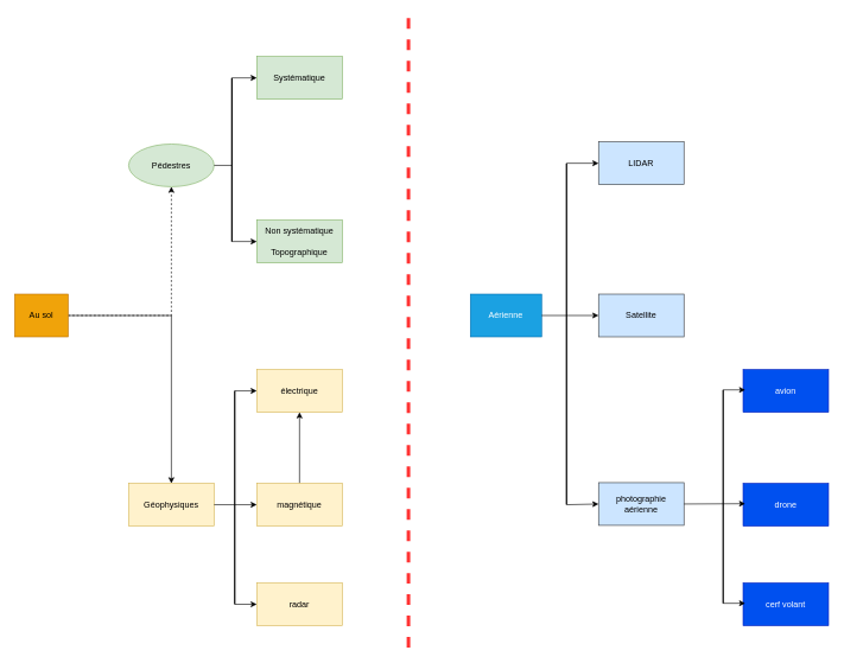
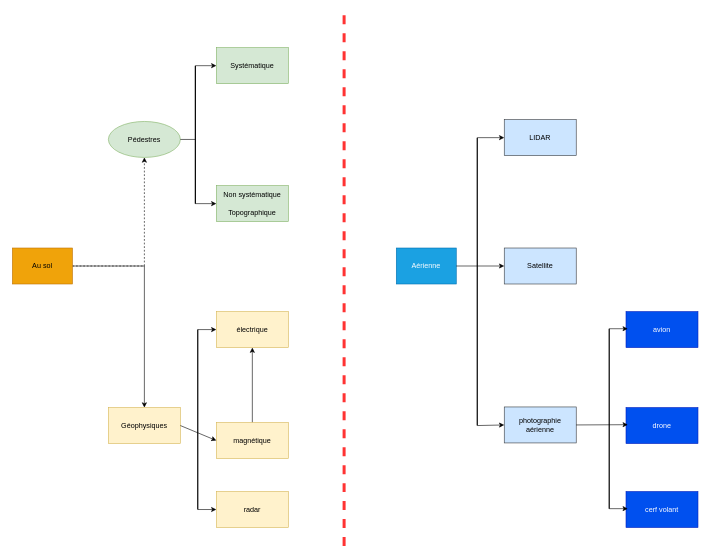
  <mxCell id="0" />
  <mxCell id="1" parent="0" />
  <mxCell id="2" style="edgeStyle=orthogonalEdgeStyle;rounded=0;orthogonalLoop=1;jettySize=auto;html=1;exitX=1;exitY=0.5;exitDx=0;exitDy=0;dashed=1;" parent="1" source="4" target="5" edge="1"><mxGeometry relative="1" as="geometry"><mxPoint x="200" y="299" as="targetPoint" /></mxGeometry></mxCell>
  <mxCell id="3" value="" style="edgeStyle=orthogonalEdgeStyle;rounded=0;orthogonalLoop=1;jettySize=auto;html=1;" parent="1" source="4" target="8" edge="1"><mxGeometry relative="1" as="geometry" /></mxCell>
- <mxCell id="4" value="Au sol" style="rounded=0;whiteSpace=wrap;html=1;fillColor=#f0a30a;strokeColor=#BD7000;fontColor=#000000;" parent="1" vertex="1"><mxGeometry x="20" y="413" width="75" height="60" as="geometry" /></mxCell>
+ <mxCell id="4" value="Au sol" style="rounded=0;whiteSpace=wrap;html=1;fillColor=#f0a30a;strokeColor=#BD7000;fontColor=#000000;" parent="1" vertex="1"><mxGeometry x="20" y="413" width="100" height="60" as="geometry" /></mxCell>
  <mxCell id="5" value="Pédestres" style="ellipse;whiteSpace=wrap;html=1;fillColor=#d5e8d4;strokeColor=#82b366;" parent="1" vertex="1"><mxGeometry x="180" y="202" width="120" height="60" as="geometry" /></mxCell>
  <mxCell id="6" value="Systématique" style="rounded=0;whiteSpace=wrap;html=1;fillColor=#d5e8d4;strokeColor=#82b366;" parent="1" vertex="1"><mxGeometry x="360" y="79" width="120" height="60" as="geometry" /></mxCell>
  <mxCell id="7" value="&lt;div&gt;Non systématique&lt;/div&gt;&lt;div&gt;&lt;br&gt;&lt;/div&gt;&lt;div&gt;Topographique&lt;br&gt;&lt;/div&gt;" style="rounded=0;whiteSpace=wrap;html=1;fillColor=#d5e8d4;strokeColor=#82b366;" parent="1" vertex="1"><mxGeometry x="360" y="309" width="120" height="60" as="geometry" /></mxCell>
  <mxCell id="8" value="Géophysiques" style="whiteSpace=wrap;html=1;rounded=0;fillColor=#fff2cc;strokeColor=#d6b656;" parent="1" vertex="1"><mxGeometry x="180" y="679" width="120" height="60" as="geometry" /></mxCell>
  <mxCell id="9" value="électrique" style="whiteSpace=wrap;html=1;rounded=0;fillColor=#fff2cc;strokeColor=#d6b656;" parent="1" vertex="1"><mxGeometry x="360" y="519" width="120" height="60" as="geometry" /></mxCell>
  <mxCell id="10" value="" style="edgeStyle=orthogonalEdgeStyle;rounded=0;orthogonalLoop=1;jettySize=auto;html=1;" edge="1" parent="1" source="11" target="9"><mxGeometry relative="1" as="geometry" /></mxCell>
- <mxCell id="11" value="magnétique" style="whiteSpace=wrap;html=1;rounded=0;fillColor=#fff2cc;strokeColor=#d6b656;" parent="1" vertex="1"><mxGeometry x="360" y="679" width="120" height="60" as="geometry" /></mxCell>
+ <mxCell id="11" value="magnétique" style="whiteSpace=wrap;html=1;rounded=0;fillColor=#fff2cc;strokeColor=#d6b656;" parent="1" vertex="1"><mxGeometry x="360" y="704" width="120" height="60" as="geometry" /></mxCell>
  <mxCell id="12" value="radar" style="whiteSpace=wrap;html=1;rounded=0;fillColor=#fff2cc;strokeColor=#d6b656;" parent="1" vertex="1"><mxGeometry x="360" y="819" width="120" height="60" as="geometry" /></mxCell>
  <mxCell id="13" value="" style="endArrow=none;dashed=1;html=1;rounded=0;strokeWidth=5;strokeColor=#FF3333;" parent="1" edge="1"><mxGeometry width="50" height="50" relative="1" as="geometry"><mxPoint x="573" y="910" as="sourcePoint" /><mxPoint x="573" y="20" as="targetPoint" /></mxGeometry></mxCell>
  <mxCell id="14" value="Aérienne" style="rounded=0;whiteSpace=wrap;html=1;fillColor=#1ba1e2;strokeColor=#006EAF;fontColor=#ffffff;" parent="1" vertex="1"><mxGeometry x="660" y="413" width="100" height="60" as="geometry" /></mxCell>
  <mxCell id="15" value="photographie aérienne" style="whiteSpace=wrap;html=1;rounded=0;fillColor=#cce5ff;strokeColor=#36393d;" parent="1" vertex="1"><mxGeometry x="840" y="678" width="120" height="60" as="geometry" /></mxCell>
  <mxCell id="16" value="avion" style="whiteSpace=wrap;html=1;rounded=0;fillColor=#0050ef;strokeColor=#001DBC;fontColor=#ffffff;" parent="1" vertex="1"><mxGeometry x="1043" y="519" width="120" height="60" as="geometry" /></mxCell>
  <mxCell id="17" value="drone" style="whiteSpace=wrap;html=1;rounded=0;fillColor=#0050ef;strokeColor=#001DBC;fontColor=#ffffff;" parent="1" vertex="1"><mxGeometry x="1043" y="679" width="120" height="60" as="geometry" /></mxCell>
  <mxCell id="18" value="cerf volant" style="whiteSpace=wrap;html=1;rounded=0;fillColor=#0050ef;strokeColor=#001DBC;fontColor=#ffffff;" parent="1" vertex="1"><mxGeometry x="1043" y="819" width="120" height="60" as="geometry" /></mxCell>
  <mxCell id="19" value="LIDAR" style="rounded=0;whiteSpace=wrap;html=1;fillColor=#cce5ff;strokeColor=#36393d;" parent="1" vertex="1"><mxGeometry x="840" y="199" width="120" height="60" as="geometry" /></mxCell>
  <mxCell id="20" value="Satellite" style="rounded=0;whiteSpace=wrap;html=1;fillColor=#cce5ff;strokeColor=#36393d;" parent="1" vertex="1"><mxGeometry x="840" y="413" width="120" height="60" as="geometry" /></mxCell>
  <mxCell id="21" style="edgeStyle=orthogonalEdgeStyle;rounded=0;orthogonalLoop=1;jettySize=auto;html=1;exitX=0;exitY=0.5;exitDx=0;exitDy=0;exitPerimeter=0;entryX=0;entryY=0.5;entryDx=0;entryDy=0;" edge="1" parent="1" source="22" target="9"><mxGeometry relative="1" as="geometry" /></mxCell>
  <mxCell id="22" value="" style="line;strokeWidth=2;direction=south;html=1;" vertex="1" parent="1"><mxGeometry x="324" y="549" width="10" height="300" as="geometry" /></mxCell>
  <mxCell id="23" value="" style="endArrow=classic;html=1;rounded=0;exitX=1;exitY=0.5;exitDx=0;exitDy=0;exitPerimeter=0;entryX=0;entryY=0.5;entryDx=0;entryDy=0;" edge="1" parent="1" source="22" target="12"><mxGeometry width="50" height="50" relative="1" as="geometry"><mxPoint x="520" y="629" as="sourcePoint" /><mxPoint x="570" y="579" as="targetPoint" /></mxGeometry></mxCell>
  <mxCell id="24" value="" style="endArrow=classic;html=1;rounded=0;exitX=1;exitY=0.5;exitDx=0;exitDy=0;entryX=0;entryY=0.5;entryDx=0;entryDy=0;" edge="1" parent="1" source="8" target="11"><mxGeometry width="50" height="50" relative="1" as="geometry"><mxPoint x="339" y="859" as="sourcePoint" /><mxPoint x="370" y="859" as="targetPoint" /></mxGeometry></mxCell>
  <mxCell id="25" value="" style="line;strokeWidth=2;direction=south;html=1;" vertex="1" parent="1"><mxGeometry x="320" y="109" width="10" height="230" as="geometry" /></mxCell>
  <mxCell id="26" value="" style="endArrow=classic;html=1;rounded=0;exitX=0;exitY=0.5;exitDx=0;exitDy=0;exitPerimeter=0;entryX=0;entryY=0.5;entryDx=0;entryDy=0;" edge="1" parent="1" source="25" target="6"><mxGeometry width="50" height="50" relative="1" as="geometry"><mxPoint x="470" y="239" as="sourcePoint" /><mxPoint x="520" y="189" as="targetPoint" /></mxGeometry></mxCell>
  <mxCell id="27" value="" style="endArrow=classic;html=1;rounded=0;exitX=1;exitY=0.5;exitDx=0;exitDy=0;exitPerimeter=0;entryX=0;entryY=0.5;entryDx=0;entryDy=0;" edge="1" parent="1" source="25" target="7"><mxGeometry width="50" height="50" relative="1" as="geometry"><mxPoint x="520" y="299" as="sourcePoint" /><mxPoint x="570" y="249" as="targetPoint" /></mxGeometry></mxCell>
  <mxCell id="28" value="" style="endArrow=none;html=1;rounded=0;exitX=1;exitY=0.5;exitDx=0;exitDy=0;" edge="1" parent="1" source="5"><mxGeometry width="50" height="50" relative="1" as="geometry"><mxPoint x="760" y="479" as="sourcePoint" /><mxPoint x="325" y="232" as="targetPoint" /></mxGeometry></mxCell>
  <mxCell id="29" value="" style="line;strokeWidth=2;direction=south;html=1;" vertex="1" parent="1"><mxGeometry x="790" y="229" width="10" height="480" as="geometry" /></mxCell>
  <mxCell id="30" style="edgeStyle=orthogonalEdgeStyle;rounded=0;orthogonalLoop=1;jettySize=auto;html=1;exitX=0;exitY=0.5;exitDx=0;exitDy=0;exitPerimeter=0;entryX=0;entryY=0.5;entryDx=0;entryDy=0;" edge="1" parent="1" source="31"><mxGeometry relative="1" as="geometry"><mxPoint x="1046" y="547.57" as="targetPoint" /></mxGeometry></mxCell>
  <mxCell id="31" value="" style="line;strokeWidth=2;direction=south;html=1;" vertex="1" parent="1"><mxGeometry x="1010" y="547.57" width="10" height="300" as="geometry" /></mxCell>
  <mxCell id="32" value="" style="endArrow=classic;html=1;rounded=0;exitX=1;exitY=0.5;exitDx=0;exitDy=0;exitPerimeter=0;entryX=0;entryY=0.5;entryDx=0;entryDy=0;" edge="1" parent="1" source="31"><mxGeometry width="50" height="50" relative="1" as="geometry"><mxPoint x="1206" y="627.57" as="sourcePoint" /><mxPoint x="1046" y="847.57" as="targetPoint" /></mxGeometry></mxCell>
  <mxCell id="33" value="" style="endArrow=classic;html=1;rounded=0;exitX=1;exitY=0.5;exitDx=0;exitDy=0;entryX=0;entryY=0.5;entryDx=0;entryDy=0;" edge="1" parent="1" source="15"><mxGeometry width="50" height="50" relative="1" as="geometry"><mxPoint x="1025" y="857.57" as="sourcePoint" /><mxPoint x="1046" y="707.57" as="targetPoint" /></mxGeometry></mxCell>
  <mxCell id="34" value="" style="endArrow=classic;html=1;rounded=0;exitX=0;exitY=0.5;exitDx=0;exitDy=0;exitPerimeter=0;entryX=0;entryY=0.5;entryDx=0;entryDy=0;" edge="1" parent="1" source="29" target="19"><mxGeometry width="50" height="50" relative="1" as="geometry"><mxPoint x="580" y="539" as="sourcePoint" /><mxPoint x="630" y="489" as="targetPoint" /></mxGeometry></mxCell>
  <mxCell id="35" value="" style="endArrow=classic;html=1;rounded=0;exitX=1;exitY=0.5;exitDx=0;exitDy=0;entryX=0;entryY=0.5;entryDx=0;entryDy=0;" edge="1" parent="1" source="14" target="20"><mxGeometry width="50" height="50" relative="1" as="geometry"><mxPoint x="580" y="539" as="sourcePoint" /><mxPoint x="630" y="489" as="targetPoint" /></mxGeometry></mxCell>
  <mxCell id="36" value="" style="endArrow=classic;html=1;rounded=0;exitX=1;exitY=0.5;exitDx=0;exitDy=0;exitPerimeter=0;entryX=0;entryY=0.5;entryDx=0;entryDy=0;" edge="1" parent="1" source="29" target="15"><mxGeometry width="50" height="50" relative="1" as="geometry"><mxPoint x="580" y="599" as="sourcePoint" /><mxPoint x="630" y="549" as="targetPoint" /></mxGeometry></mxCell>
